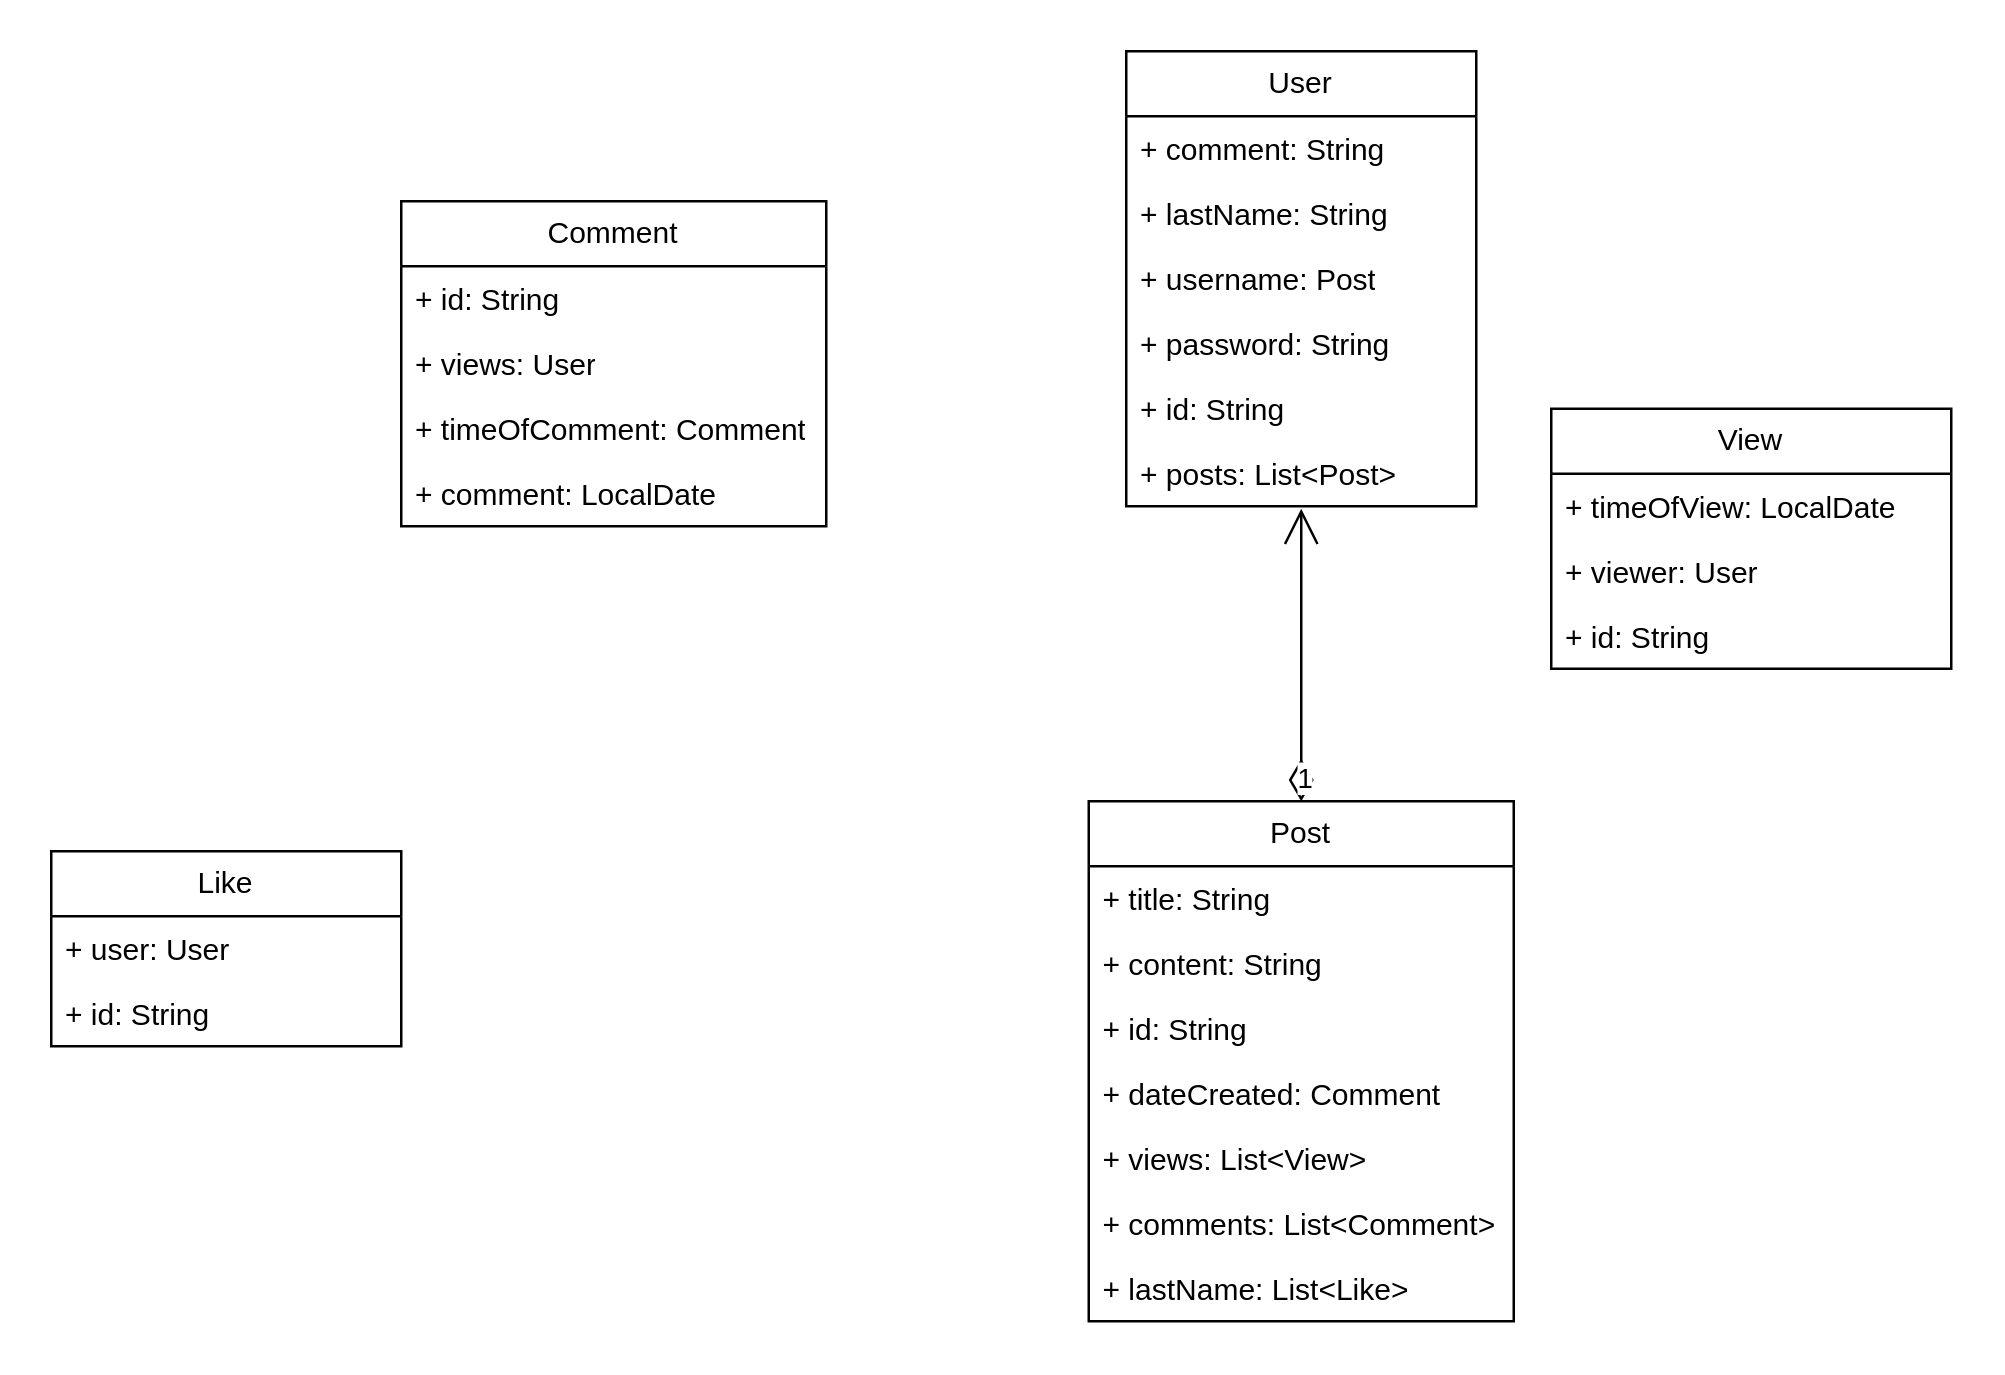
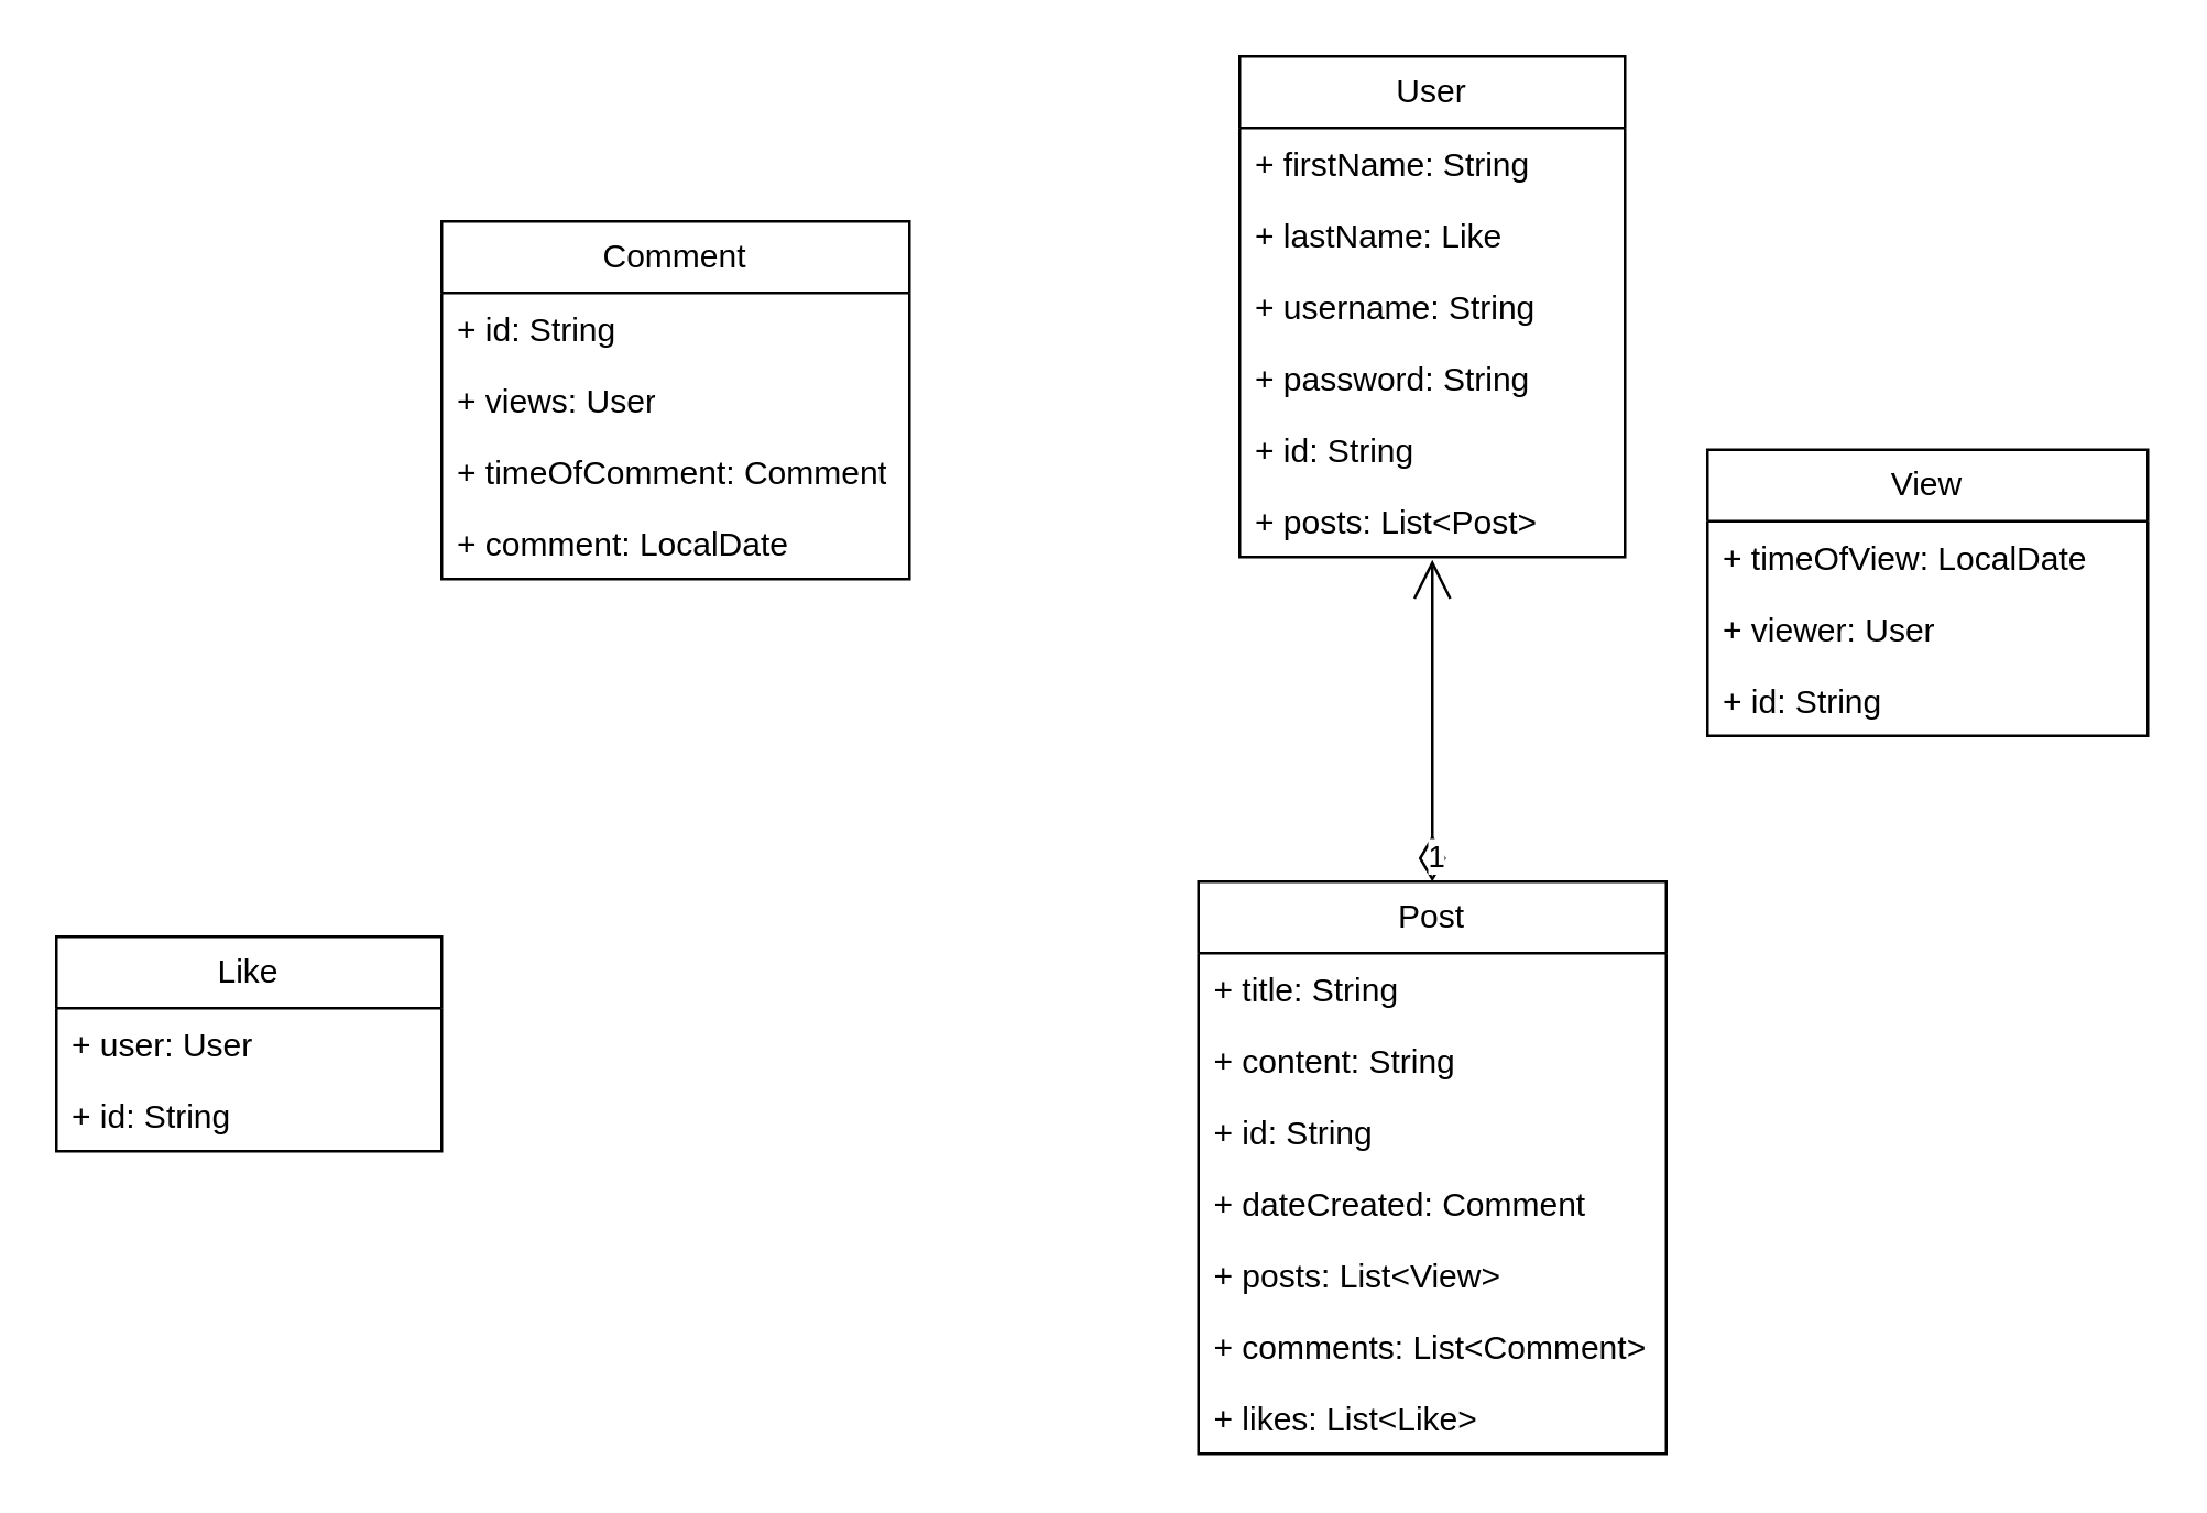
  <mxCell id="0" />
  <mxCell id="1" parent="0" />
  <mxCell id="2" value="Comment" style="swimlane;fontStyle=0;childLayout=stackLayout;horizontal=1;startSize=26;fillColor=none;horizontalStack=0;resizeParent=1;resizeParentMax=0;resizeLast=0;collapsible=1;marginBottom=0;whiteSpace=wrap;html=1;" vertex="1" parent="1"><mxGeometry x="160" y="80" width="170" height="130" as="geometry" /></mxCell>
  <mxCell id="3" value="+ id: String" style="text;strokeColor=none;fillColor=none;align=left;verticalAlign=top;spacingLeft=4;spacingRight=4;overflow=hidden;rotatable=0;points=[[0,0.5],[1,0.5]];portConstraint=eastwest;whiteSpace=wrap;html=1;" vertex="1" parent="2"><mxGeometry y="26" width="170" height="26" as="geometry" /></mxCell>
  <mxCell id="4" value="+ views: User" style="text;strokeColor=none;fillColor=none;align=left;verticalAlign=top;spacingLeft=4;spacingRight=4;overflow=hidden;rotatable=0;points=[[0,0.5],[1,0.5]];portConstraint=eastwest;whiteSpace=wrap;html=1;" vertex="1" parent="2"><mxGeometry y="52" width="170" height="26" as="geometry" /></mxCell>
  <mxCell id="5" value="+ timeOfComment: Comment" style="text;strokeColor=none;fillColor=none;align=left;verticalAlign=top;spacingLeft=4;spacingRight=4;overflow=hidden;rotatable=0;points=[[0,0.5],[1,0.5]];portConstraint=eastwest;whiteSpace=wrap;html=1;" vertex="1" parent="2"><mxGeometry y="78" width="170" height="26" as="geometry" /></mxCell>
  <mxCell id="6" value="+ comment: LocalDate" style="text;strokeColor=none;fillColor=none;align=left;verticalAlign=top;spacingLeft=4;spacingRight=4;overflow=hidden;rotatable=0;points=[[0,0.5],[1,0.5]];portConstraint=eastwest;whiteSpace=wrap;html=1;" vertex="1" parent="2"><mxGeometry y="104" width="170" height="26" as="geometry" /></mxCell>
  <mxCell id="7" value="User" style="swimlane;fontStyle=0;childLayout=stackLayout;horizontal=1;startSize=26;fillColor=none;horizontalStack=0;resizeParent=1;resizeParentMax=0;resizeLast=0;collapsible=1;marginBottom=0;whiteSpace=wrap;html=1;" vertex="1" parent="1"><mxGeometry x="450" y="20" width="140" height="182" as="geometry" /></mxCell>
- <mxCell id="8" value="+ comment: String" style="text;strokeColor=none;fillColor=none;align=left;verticalAlign=top;spacingLeft=4;spacingRight=4;overflow=hidden;rotatable=0;points=[[0,0.5],[1,0.5]];portConstraint=eastwest;whiteSpace=wrap;html=1;" vertex="1" parent="7"><mxGeometry y="26" width="140" height="26" as="geometry" /></mxCell>
- <mxCell id="9" value="+ lastName: String" style="text;strokeColor=none;fillColor=none;align=left;verticalAlign=top;spacingLeft=4;spacingRight=4;overflow=hidden;rotatable=0;points=[[0,0.5],[1,0.5]];portConstraint=eastwest;whiteSpace=wrap;html=1;" vertex="1" parent="7"><mxGeometry y="52" width="140" height="26" as="geometry" /></mxCell>
- <mxCell id="10" value="+ username: Post" style="text;strokeColor=none;fillColor=none;align=left;verticalAlign=top;spacingLeft=4;spacingRight=4;overflow=hidden;rotatable=0;points=[[0,0.5],[1,0.5]];portConstraint=eastwest;whiteSpace=wrap;html=1;" vertex="1" parent="7"><mxGeometry y="78" width="140" height="26" as="geometry" /></mxCell>
+ <mxCell id="8" value="+ firstName: String" style="text;strokeColor=none;fillColor=none;align=left;verticalAlign=top;spacingLeft=4;spacingRight=4;overflow=hidden;rotatable=0;points=[[0,0.5],[1,0.5]];portConstraint=eastwest;whiteSpace=wrap;html=1;" vertex="1" parent="7"><mxGeometry y="26" width="140" height="26" as="geometry" /></mxCell>
+ <mxCell id="9" value="+ lastName: Like" style="text;strokeColor=none;fillColor=none;align=left;verticalAlign=top;spacingLeft=4;spacingRight=4;overflow=hidden;rotatable=0;points=[[0,0.5],[1,0.5]];portConstraint=eastwest;whiteSpace=wrap;html=1;" vertex="1" parent="7"><mxGeometry y="52" width="140" height="26" as="geometry" /></mxCell>
+ <mxCell id="10" value="+ username: String" style="text;strokeColor=none;fillColor=none;align=left;verticalAlign=top;spacingLeft=4;spacingRight=4;overflow=hidden;rotatable=0;points=[[0,0.5],[1,0.5]];portConstraint=eastwest;whiteSpace=wrap;html=1;" vertex="1" parent="7"><mxGeometry y="78" width="140" height="26" as="geometry" /></mxCell>
  <mxCell id="11" value="+ password: String" style="text;strokeColor=none;fillColor=none;align=left;verticalAlign=top;spacingLeft=4;spacingRight=4;overflow=hidden;rotatable=0;points=[[0,0.5],[1,0.5]];portConstraint=eastwest;whiteSpace=wrap;html=1;" vertex="1" parent="7"><mxGeometry y="104" width="140" height="26" as="geometry" /></mxCell>
  <mxCell id="12" value="+ id: String" style="text;strokeColor=none;fillColor=none;align=left;verticalAlign=top;spacingLeft=4;spacingRight=4;overflow=hidden;rotatable=0;points=[[0,0.5],[1,0.5]];portConstraint=eastwest;whiteSpace=wrap;html=1;" vertex="1" parent="7"><mxGeometry y="130" width="140" height="26" as="geometry" /></mxCell>
  <mxCell id="13" value="+ posts: List&amp;lt;Post&amp;gt;" style="text;strokeColor=none;fillColor=none;align=left;verticalAlign=top;spacingLeft=4;spacingRight=4;overflow=hidden;rotatable=0;points=[[0,0.5],[1,0.5]];portConstraint=eastwest;whiteSpace=wrap;html=1;" vertex="1" parent="7"><mxGeometry y="156" width="140" height="26" as="geometry" /></mxCell>
  <mxCell id="14" value="Post" style="swimlane;fontStyle=0;childLayout=stackLayout;horizontal=1;startSize=26;fillColor=none;horizontalStack=0;resizeParent=1;resizeParentMax=0;resizeLast=0;collapsible=1;marginBottom=0;whiteSpace=wrap;html=1;" vertex="1" parent="1"><mxGeometry x="435" y="320" width="170" height="208" as="geometry" /></mxCell>
  <mxCell id="15" value="+ title: String" style="text;strokeColor=none;fillColor=none;align=left;verticalAlign=top;spacingLeft=4;spacingRight=4;overflow=hidden;rotatable=0;points=[[0,0.5],[1,0.5]];portConstraint=eastwest;whiteSpace=wrap;html=1;" vertex="1" parent="14"><mxGeometry y="26" width="170" height="26" as="geometry" /></mxCell>
  <mxCell id="16" value="+ content: String" style="text;strokeColor=none;fillColor=none;align=left;verticalAlign=top;spacingLeft=4;spacingRight=4;overflow=hidden;rotatable=0;points=[[0,0.5],[1,0.5]];portConstraint=eastwest;whiteSpace=wrap;html=1;" vertex="1" parent="14"><mxGeometry y="52" width="170" height="26" as="geometry" /></mxCell>
  <mxCell id="17" value="+ id: String" style="text;strokeColor=none;fillColor=none;align=left;verticalAlign=top;spacingLeft=4;spacingRight=4;overflow=hidden;rotatable=0;points=[[0,0.5],[1,0.5]];portConstraint=eastwest;whiteSpace=wrap;html=1;" vertex="1" parent="14"><mxGeometry y="78" width="170" height="26" as="geometry" /></mxCell>
  <mxCell id="18" value="+ dateCreated: Comment" style="text;strokeColor=none;fillColor=none;align=left;verticalAlign=top;spacingLeft=4;spacingRight=4;overflow=hidden;rotatable=0;points=[[0,0.5],[1,0.5]];portConstraint=eastwest;whiteSpace=wrap;html=1;" vertex="1" parent="14"><mxGeometry y="104" width="170" height="26" as="geometry" /></mxCell>
- <mxCell id="19" value="+ views: List&amp;lt;View&amp;gt;" style="text;strokeColor=none;fillColor=none;align=left;verticalAlign=top;spacingLeft=4;spacingRight=4;overflow=hidden;rotatable=0;points=[[0,0.5],[1,0.5]];portConstraint=eastwest;whiteSpace=wrap;html=1;" vertex="1" parent="14"><mxGeometry y="130" width="170" height="26" as="geometry" /></mxCell>
+ <mxCell id="19" value="+ posts: List&amp;lt;View&amp;gt;" style="text;strokeColor=none;fillColor=none;align=left;verticalAlign=top;spacingLeft=4;spacingRight=4;overflow=hidden;rotatable=0;points=[[0,0.5],[1,0.5]];portConstraint=eastwest;whiteSpace=wrap;html=1;" vertex="1" parent="14"><mxGeometry y="130" width="170" height="26" as="geometry" /></mxCell>
  <mxCell id="20" value="+ comments: List&amp;lt;Comment&amp;gt;" style="text;strokeColor=none;fillColor=none;align=left;verticalAlign=top;spacingLeft=4;spacingRight=4;overflow=hidden;rotatable=0;points=[[0,0.5],[1,0.5]];portConstraint=eastwest;whiteSpace=wrap;html=1;" vertex="1" parent="14"><mxGeometry y="156" width="170" height="26" as="geometry" /></mxCell>
- <mxCell id="21" value="+ lastName: List&amp;lt;Like&amp;gt;" style="text;strokeColor=none;fillColor=none;align=left;verticalAlign=top;spacingLeft=4;spacingRight=4;overflow=hidden;rotatable=0;points=[[0,0.5],[1,0.5]];portConstraint=eastwest;whiteSpace=wrap;html=1;" vertex="1" parent="14"><mxGeometry y="182" width="170" height="26" as="geometry" /></mxCell>
+ <mxCell id="21" value="+ likes: List&amp;lt;Like&amp;gt;" style="text;strokeColor=none;fillColor=none;align=left;verticalAlign=top;spacingLeft=4;spacingRight=4;overflow=hidden;rotatable=0;points=[[0,0.5],[1,0.5]];portConstraint=eastwest;whiteSpace=wrap;html=1;" vertex="1" parent="14"><mxGeometry y="182" width="170" height="26" as="geometry" /></mxCell>
  <mxCell id="22" value="View" style="swimlane;fontStyle=0;childLayout=stackLayout;horizontal=1;startSize=26;fillColor=none;horizontalStack=0;resizeParent=1;resizeParentMax=0;resizeLast=0;collapsible=1;marginBottom=0;whiteSpace=wrap;html=1;" vertex="1" parent="1"><mxGeometry x="620" y="163" width="160" height="104" as="geometry" /></mxCell>
  <mxCell id="23" value="+ timeOfView: LocalDate" style="text;strokeColor=none;fillColor=none;align=left;verticalAlign=top;spacingLeft=4;spacingRight=4;overflow=hidden;rotatable=0;points=[[0,0.5],[1,0.5]];portConstraint=eastwest;whiteSpace=wrap;html=1;" vertex="1" parent="22"><mxGeometry y="26" width="160" height="26" as="geometry" /></mxCell>
  <mxCell id="24" value="+ viewer: User" style="text;strokeColor=none;fillColor=none;align=left;verticalAlign=top;spacingLeft=4;spacingRight=4;overflow=hidden;rotatable=0;points=[[0,0.5],[1,0.5]];portConstraint=eastwest;whiteSpace=wrap;html=1;" vertex="1" parent="22"><mxGeometry y="52" width="160" height="26" as="geometry" /></mxCell>
  <mxCell id="25" value="+ id: String" style="text;strokeColor=none;fillColor=none;align=left;verticalAlign=top;spacingLeft=4;spacingRight=4;overflow=hidden;rotatable=0;points=[[0,0.5],[1,0.5]];portConstraint=eastwest;whiteSpace=wrap;html=1;" vertex="1" parent="22"><mxGeometry y="78" width="160" height="26" as="geometry" /></mxCell>
  <mxCell id="26" value="Like" style="swimlane;fontStyle=0;childLayout=stackLayout;horizontal=1;startSize=26;fillColor=none;horizontalStack=0;resizeParent=1;resizeParentMax=0;resizeLast=0;collapsible=1;marginBottom=0;whiteSpace=wrap;html=1;" vertex="1" parent="1"><mxGeometry x="20" y="340" width="140" height="78" as="geometry" /></mxCell>
  <mxCell id="27" value="+ user: User" style="text;strokeColor=none;fillColor=none;align=left;verticalAlign=top;spacingLeft=4;spacingRight=4;overflow=hidden;rotatable=0;points=[[0,0.5],[1,0.5]];portConstraint=eastwest;whiteSpace=wrap;html=1;" vertex="1" parent="26"><mxGeometry y="26" width="140" height="26" as="geometry" /></mxCell>
  <mxCell id="28" value="+ id: String" style="text;strokeColor=none;fillColor=none;align=left;verticalAlign=top;spacingLeft=4;spacingRight=4;overflow=hidden;rotatable=0;points=[[0,0.5],[1,0.5]];portConstraint=eastwest;whiteSpace=wrap;html=1;" vertex="1" parent="26"><mxGeometry y="52" width="140" height="26" as="geometry" /></mxCell>
  <mxCell id="29" value="1" style="endArrow=open;html=1;endSize=12;startArrow=diamondThin;startSize=14;startFill=0;edgeStyle=orthogonalEdgeStyle;align=left;verticalAlign=bottom;rounded=0;exitX=0.5;exitY=0;exitDx=0;exitDy=0;" edge="1" parent="1" source="14"><mxGeometry x="-1" y="3" relative="1" as="geometry"><mxPoint x="519.5" y="313" as="sourcePoint" /><mxPoint x="520" y="203" as="targetPoint" /><Array as="points" /></mxGeometry></mxCell>
